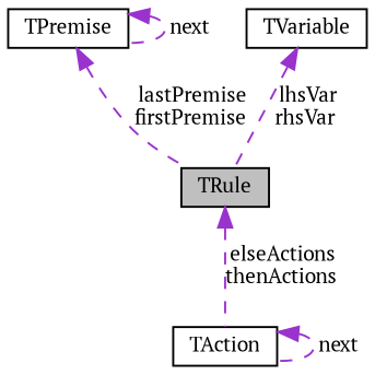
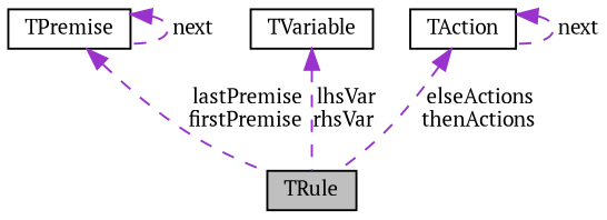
  digraph {
    fontname="PT Serif"
    node [color=black fillcolor=white fontname="PT Serif" fontsize=10 shape=record style=filled]
    edge [color=darkorchid3 dir=back fontname="PT Serif" fontsize=10 labelfontname=Helvetica labelfontsize=10 style=dashed]
    n1 [fillcolor=grey75 fontcolor=black height=0.2 label=TRule width=0.4]
    n2 [height=0.2 label=TPremise width=0.4]
    n3 [height=0.2 label=TVariable width=0.4]
    n4 [height=0.2 label=TAction width=0.4]
    n2 -> n1 [label=" lastPremise\nfirstPremise"]
    n2 -> n2 [label=" next"]
    n3 -> n1 [label=" lhsVar\nrhsVar"]
-   n1 -> n4 [label=" elseActions\nthenActions"]
+   n4 -> n1 [label=" elseActions\nthenActions"]
    n4 -> n4 [label=" next"]
  }
